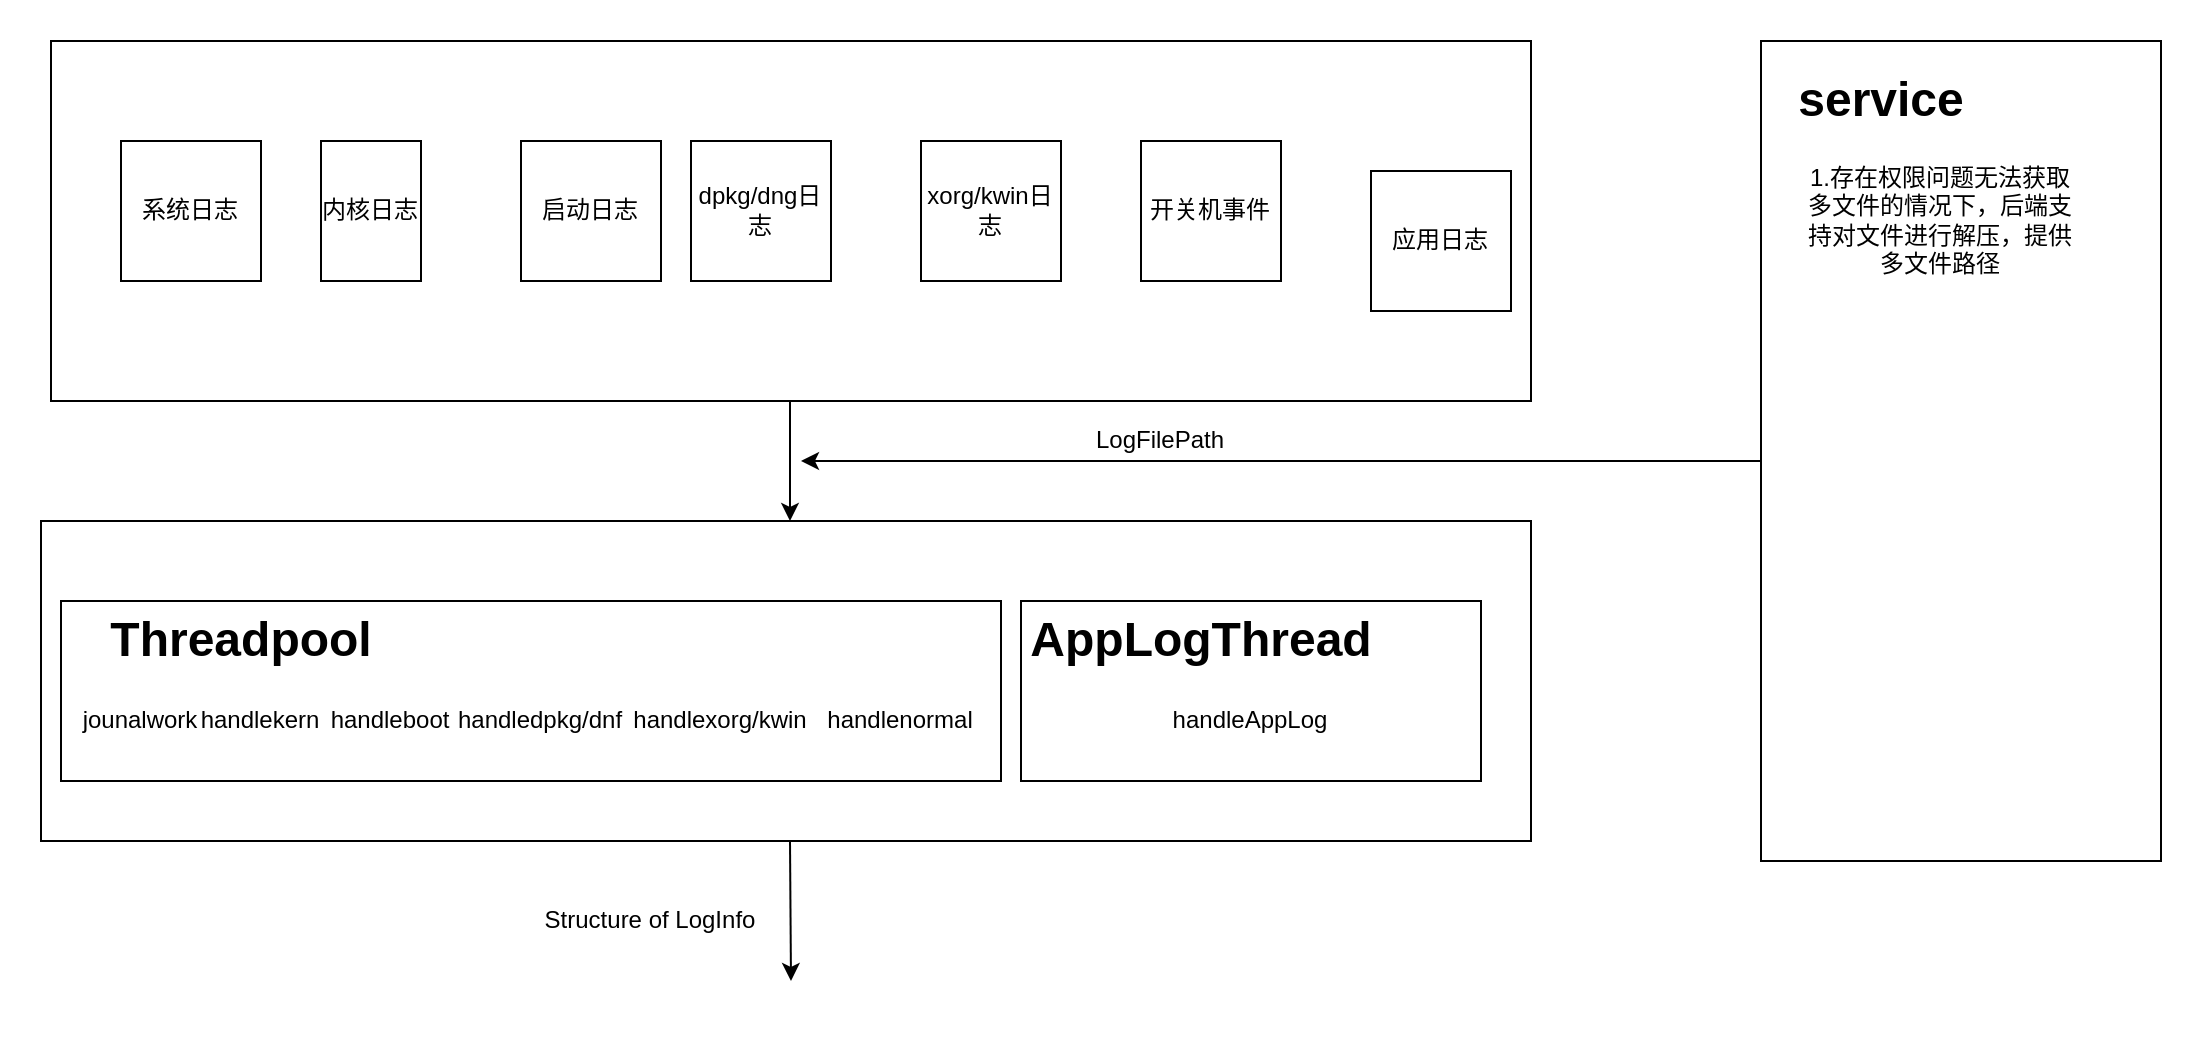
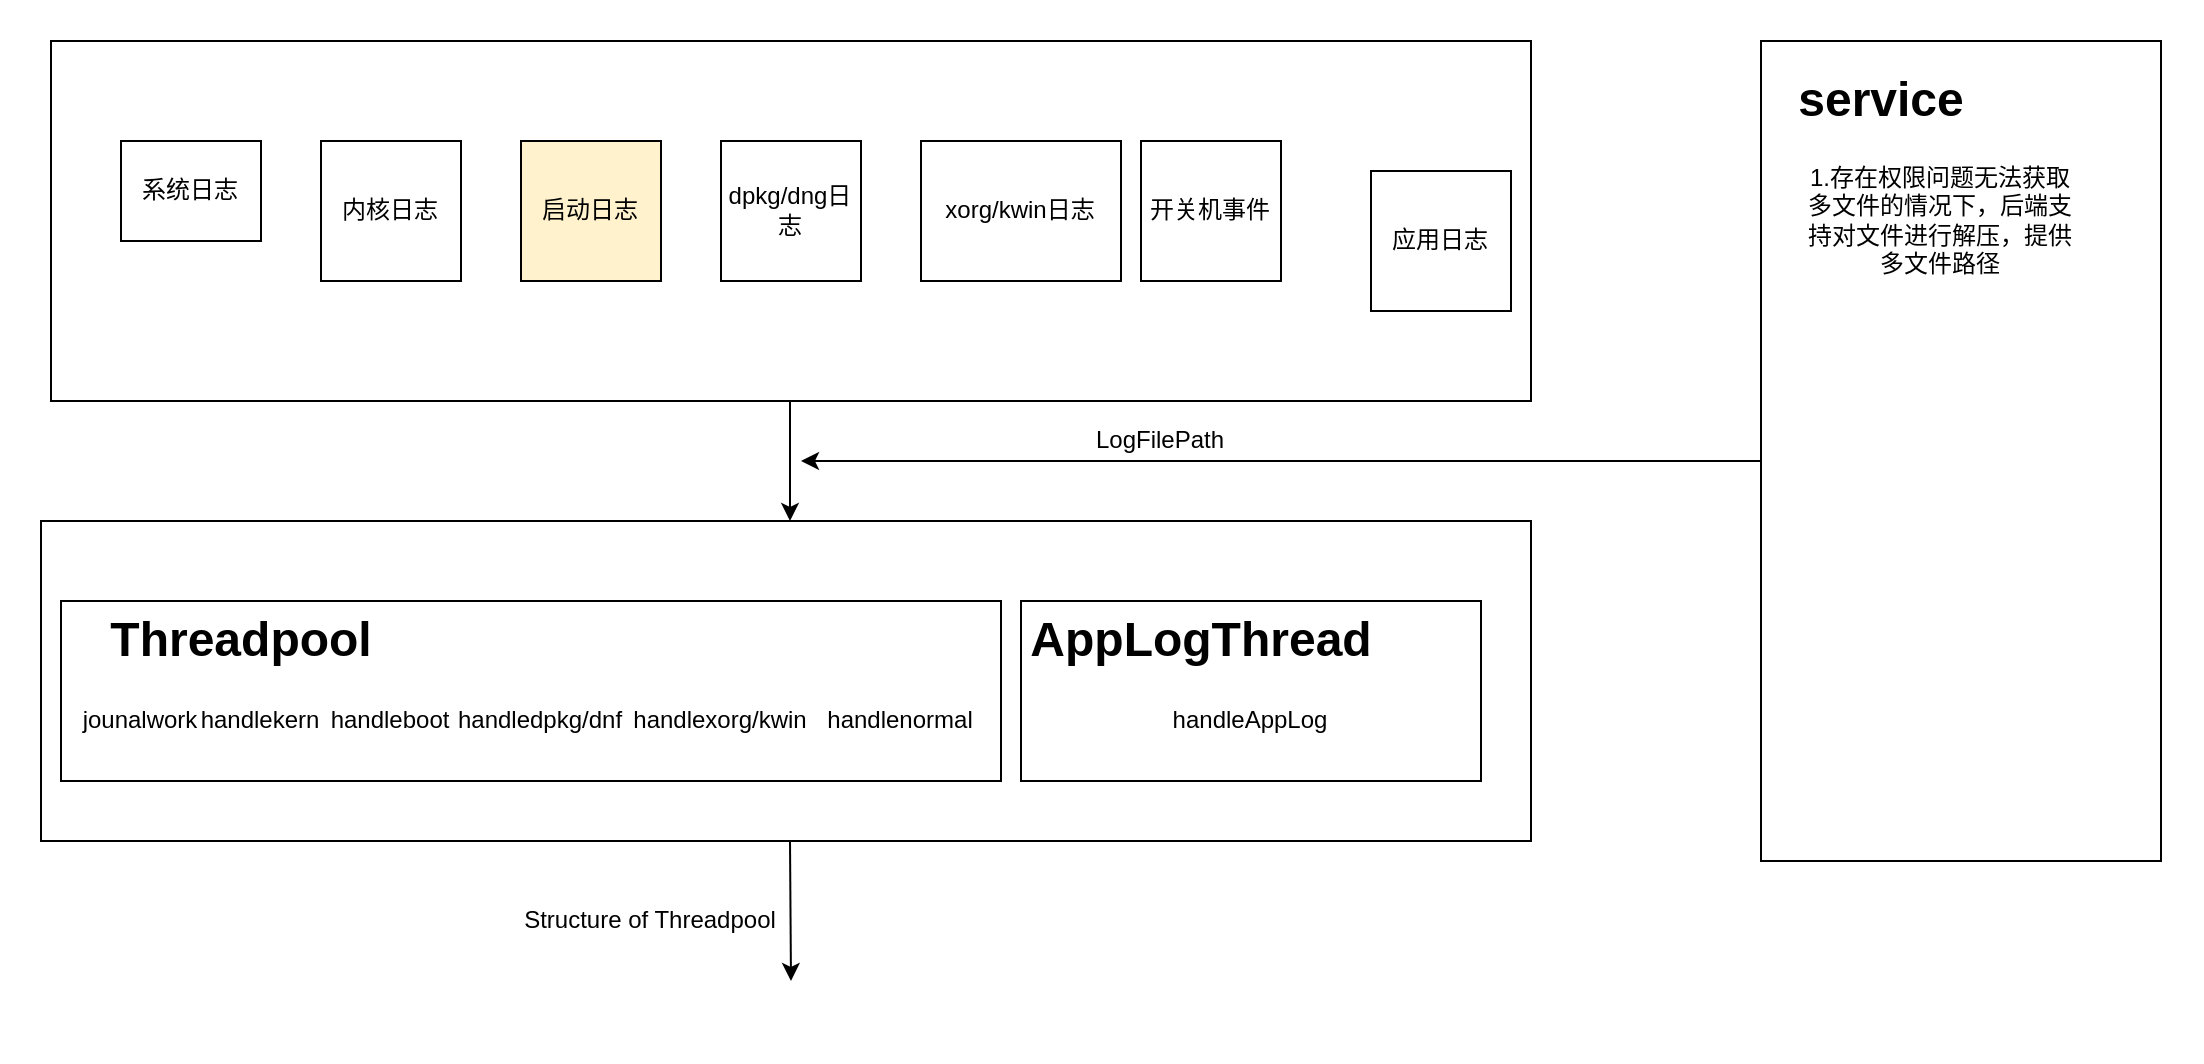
  <mxCell id="0" />
  <mxCell id="1" parent="0" />
  <mxCell id="2" value="" style="rounded=0;whiteSpace=wrap;html=1;" vertex="1" parent="1"><mxGeometry x="25" y="20" width="740" height="180" as="geometry" /></mxCell>
- <mxCell id="3" value="系统日志" style="whiteSpace=wrap;html=1;aspect=fixed;" vertex="1" parent="1"><mxGeometry x="60" y="70" width="70" height="70" as="geometry" /></mxCell>
- <mxCell id="4" value="内核日志" style="whiteSpace=wrap;html=1;aspect=fixed;" vertex="1" parent="1"><mxGeometry x="160" y="70" width="50" height="70" as="geometry" /></mxCell>
- <mxCell id="5" value="启动日志" style="whiteSpace=wrap;html=1;aspect=fixed;" vertex="1" parent="1"><mxGeometry x="260" y="70" width="70" height="70" as="geometry" /></mxCell>
- <mxCell id="6" value="xorg/kwin日志" style="whiteSpace=wrap;html=1;aspect=fixed;" vertex="1" parent="1"><mxGeometry x="460" y="70" width="70" height="70" as="geometry" /></mxCell>
+ <mxCell id="3" value="系统日志" style="whiteSpace=wrap;html=1;aspect=fixed;" vertex="1" parent="1"><mxGeometry x="60" y="70" width="70" height="50" as="geometry" /></mxCell>
+ <mxCell id="4" value="内核日志" style="whiteSpace=wrap;html=1;aspect=fixed;" vertex="1" parent="1"><mxGeometry x="160" y="70" width="70" height="70" as="geometry" /></mxCell>
+ <mxCell id="5" value="启动日志" style="whiteSpace=wrap;html=1;aspect=fixed;fillColor=#fff2cc;" vertex="1" parent="1"><mxGeometry x="260" y="70" width="70" height="70" as="geometry" /></mxCell>
+ <mxCell id="6" value="xorg/kwin日志" style="whiteSpace=wrap;html=1;aspect=fixed;" vertex="1" parent="1"><mxGeometry x="460" y="70" width="100" height="70" as="geometry" /></mxCell>
  <mxCell id="7" value="开关机事件" style="whiteSpace=wrap;html=1;aspect=fixed;" vertex="1" parent="1"><mxGeometry x="570" y="70" width="70" height="70" as="geometry" /></mxCell>
  <mxCell id="8" value="应用日志" style="whiteSpace=wrap;html=1;aspect=fixed;" vertex="1" parent="1"><mxGeometry x="685" y="85" width="70" height="70" as="geometry" /></mxCell>
  <mxCell id="9" style="edgeStyle=orthogonalEdgeStyle;shape=link;rounded=0;orthogonalLoop=1;jettySize=auto;html=1;exitX=0.5;exitY=1;exitDx=0;exitDy=0;" edge="1" parent="1" source="4" target="4"><mxGeometry relative="1" as="geometry" /></mxCell>
- <mxCell id="10" value="dpkg/dng日志" style="whiteSpace=wrap;html=1;aspect=fixed;" vertex="1" parent="1"><mxGeometry x="345" y="70" width="70" height="70" as="geometry" /></mxCell>
+ <mxCell id="10" value="dpkg/dng日志" style="whiteSpace=wrap;html=1;aspect=fixed;" vertex="1" parent="1"><mxGeometry x="360" y="70" width="70" height="70" as="geometry" /></mxCell>
  <mxCell id="11" value="" style="endArrow=classic;html=1;" edge="1" parent="1"><mxGeometry width="50" height="50" relative="1" as="geometry"><mxPoint x="394.5" y="200" as="sourcePoint" /><mxPoint x="394.5" y="260" as="targetPoint" /></mxGeometry></mxCell>
  <mxCell id="12" value="" style="rounded=0;whiteSpace=wrap;html=1;" vertex="1" parent="1"><mxGeometry x="20" y="260" width="745" height="160" as="geometry" /></mxCell>
  <mxCell id="13" value="" style="rounded=0;whiteSpace=wrap;html=1;" vertex="1" parent="1"><mxGeometry x="30" y="300" width="470" height="90" as="geometry" /></mxCell>
  <mxCell id="14" value="Threadpool&lt;br&gt;" style="text;strokeColor=none;fillColor=none;html=1;fontSize=24;fontStyle=1;verticalAlign=middle;align=center;rounded=0;" vertex="1" parent="1"><mxGeometry x="70" y="300" width="100" height="40" as="geometry" /></mxCell>
  <mxCell id="15" value="" style="rounded=0;whiteSpace=wrap;html=1;" vertex="1" parent="1"><mxGeometry x="510" y="300" width="230" height="90" as="geometry" /></mxCell>
  <mxCell id="16" value="AppLogThread" style="text;strokeColor=none;fillColor=none;html=1;fontSize=24;fontStyle=1;verticalAlign=middle;align=center;rounded=0;" vertex="1" parent="1"><mxGeometry x="550" y="300" width="100" height="40" as="geometry" /></mxCell>
  <mxCell id="17" value="handlekern" style="text;html=1;strokeColor=none;fillColor=none;align=center;verticalAlign=middle;whiteSpace=wrap;rounded=0;" vertex="1" parent="1"><mxGeometry x="100" y="350" width="60" height="20" as="geometry" /></mxCell>
  <mxCell id="18" value="handleboot" style="text;html=1;strokeColor=none;fillColor=none;align=center;verticalAlign=middle;whiteSpace=wrap;rounded=0;" vertex="1" parent="1"><mxGeometry x="175" y="350" width="40" height="20" as="geometry" /></mxCell>
  <mxCell id="19" value="handledpkg/dnf" style="text;html=1;strokeColor=none;fillColor=none;align=center;verticalAlign=middle;whiteSpace=wrap;rounded=0;" vertex="1" parent="1"><mxGeometry x="250" y="350" width="40" height="20" as="geometry" /></mxCell>
  <mxCell id="20" value="handlexorg/kwin" style="text;html=1;strokeColor=none;fillColor=none;align=center;verticalAlign=middle;whiteSpace=wrap;rounded=0;" vertex="1" parent="1"><mxGeometry x="340" y="350" width="40" height="20" as="geometry" /></mxCell>
  <mxCell id="21" value="handlenormal" style="text;html=1;strokeColor=none;fillColor=none;align=center;verticalAlign=middle;whiteSpace=wrap;rounded=0;" vertex="1" parent="1"><mxGeometry x="430" y="350" width="40" height="20" as="geometry" /></mxCell>
  <mxCell id="22" value="handleAppLog" style="text;html=1;strokeColor=none;fillColor=none;align=center;verticalAlign=middle;whiteSpace=wrap;rounded=0;" vertex="1" parent="1"><mxGeometry x="605" y="350" width="40" height="20" as="geometry" /></mxCell>
  <mxCell id="23" value="jounalwork" style="text;html=1;strokeColor=none;fillColor=none;align=center;verticalAlign=middle;whiteSpace=wrap;rounded=0;" vertex="1" parent="1"><mxGeometry x="50" y="350" width="40" height="20" as="geometry" /></mxCell>
  <mxCell id="24" value="" style="endArrow=classic;html=1;" edge="1" parent="1"><mxGeometry width="50" height="50" relative="1" as="geometry"><mxPoint x="394.5" y="420" as="sourcePoint" /><mxPoint x="395" y="490" as="targetPoint" /></mxGeometry></mxCell>
- <mxCell id="25" value="Structure of LogInfo" style="text;html=1;strokeColor=none;fillColor=none;align=center;verticalAlign=middle;whiteSpace=wrap;rounded=0;" vertex="1" parent="1"><mxGeometry x="260" y="410" width="130" height="100" as="geometry" /></mxCell>
+ <mxCell id="25" value="Structure of Threadpool" style="text;html=1;strokeColor=none;fillColor=none;align=center;verticalAlign=middle;whiteSpace=wrap;rounded=0;" vertex="1" parent="1"><mxGeometry x="260" y="410" width="130" height="100" as="geometry" /></mxCell>
  <mxCell id="26" value="" style="endArrow=classic;html=1;" edge="1" parent="1"><mxGeometry width="50" height="50" relative="1" as="geometry"><mxPoint x="880" y="230" as="sourcePoint" /><mxPoint x="400" y="230" as="targetPoint" /><Array as="points"><mxPoint x="490" y="230" /></Array></mxGeometry></mxCell>
  <mxCell id="27" value="" style="rounded=0;whiteSpace=wrap;html=1;" vertex="1" parent="1"><mxGeometry x="880" y="20" width="200" height="410" as="geometry" /></mxCell>
  <mxCell id="28" value="service" style="text;strokeColor=none;fillColor=none;html=1;fontSize=24;fontStyle=1;verticalAlign=middle;align=center;rounded=0;" vertex="1" parent="1"><mxGeometry x="890" y="30" width="100" height="40" as="geometry" /></mxCell>
  <mxCell id="29" value="LogFilePath" style="text;html=1;strokeColor=none;fillColor=none;align=center;verticalAlign=middle;whiteSpace=wrap;rounded=0;" vertex="1" parent="1"><mxGeometry x="560" y="210" width="40" height="20" as="geometry" /></mxCell>
  <mxCell id="30" value="1.存在权限问题无法获取多文件的情况下，后端支持对文件进行解压，提供多文件路径" style="text;html=1;strokeColor=none;fillColor=none;align=center;verticalAlign=middle;whiteSpace=wrap;rounded=0;" vertex="1" parent="1"><mxGeometry x="900" y="25" width="140" height="170" as="geometry" /></mxCell>
